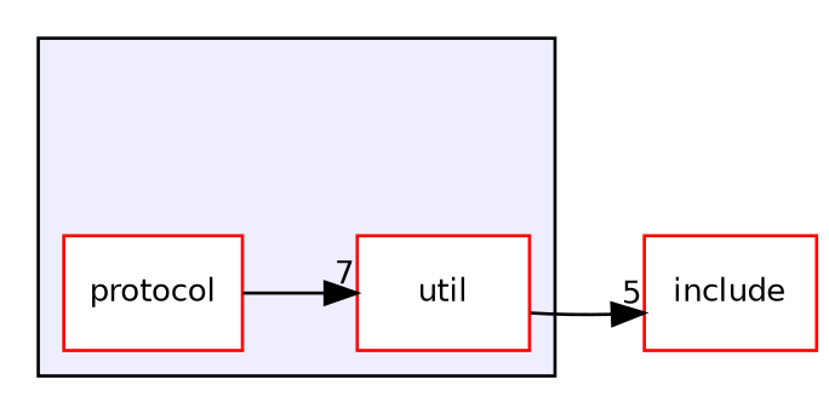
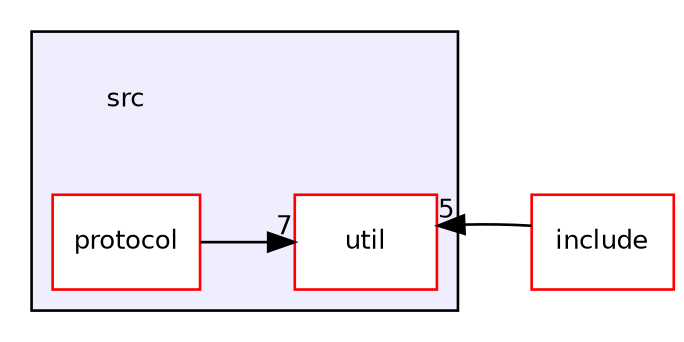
  digraph {
    compound=true
    fontname="DejaVu Sans"
    rankdir=LR
    node [fontname="DejaVu Sans" fontsize=10 shape=box color=red fillcolor=white style=filled]
    edge [fontname="DejaVu Sans" labeldistance=1.5 labelfontname=Helvetica labelfontsize=10]
+   n1 [label=src shape=plaintext color="" fillcolor="" style=""]
    n2 [label=protocol]
    n3 [label=util]
    n4 [label=include]
    subgraph cluster_1 {
      bgcolor="#eeeeff"
      pencolor=black
+     n1
      n2
      n3
    }
    n2 -> n3 [headlabel=7]
-   n3 -> n4 [headlabel=5]
+   n4 -> n3 [headlabel=5]
  }
